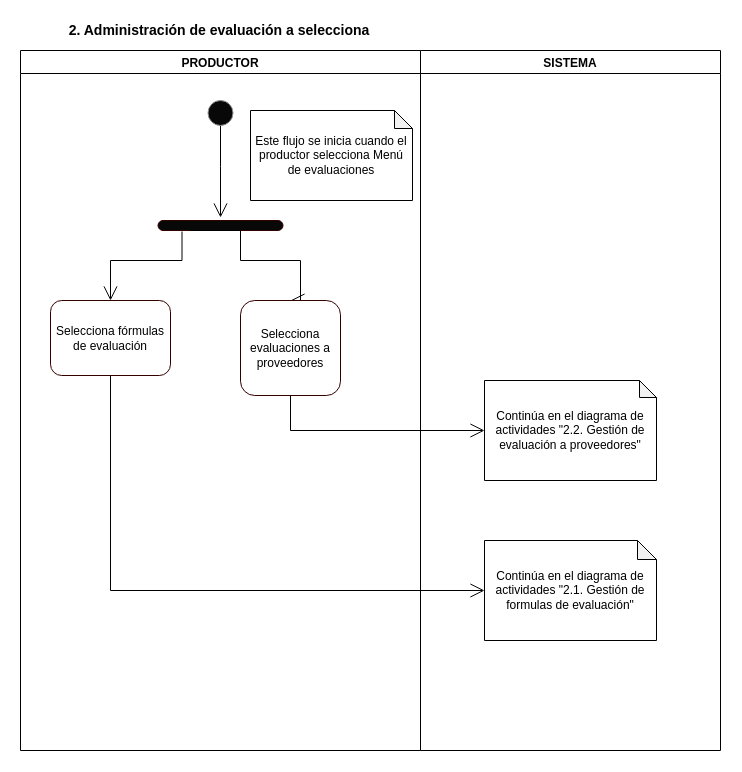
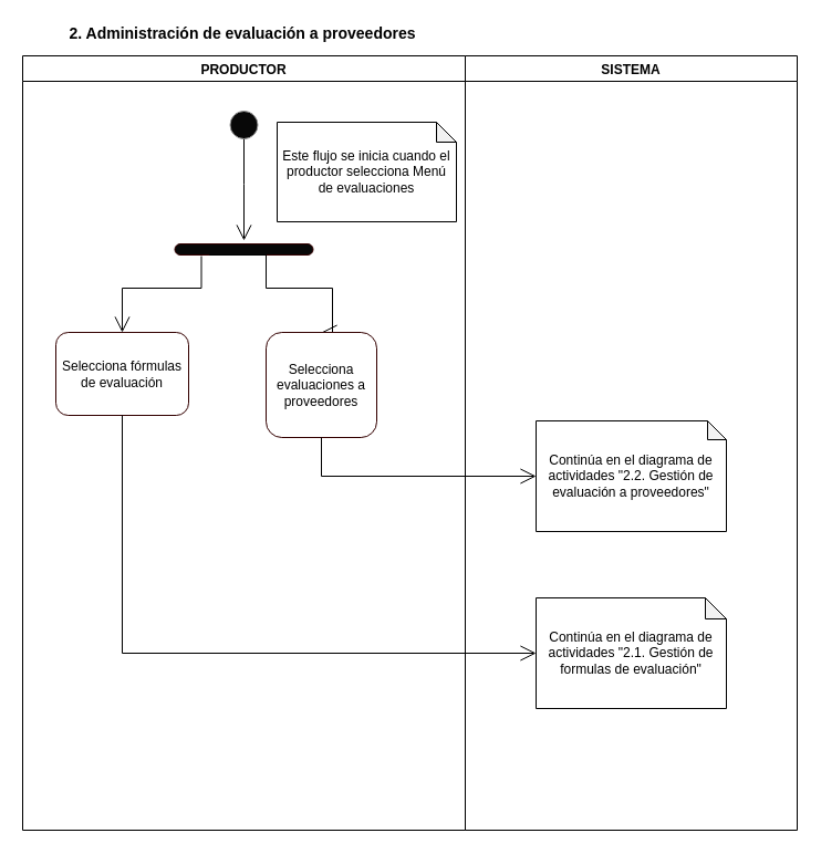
  <mxCell id="0" />
  <mxCell id="1" parent="0" />
  <mxCell id="2" value="PRODUCTOR" style="swimlane;gradientColor=none;" parent="1" vertex="1"><mxGeometry x="20" y="50" width="400" height="700" as="geometry" /></mxCell>
  <mxCell id="3" style="edgeStyle=orthogonalEdgeStyle;rounded=0;orthogonalLoop=1;jettySize=auto;html=1;endSize=12;endArrow=open;endFill=0;" parent="2" source="4" edge="1"><mxGeometry relative="1" as="geometry"><mxPoint x="200" y="167" as="targetPoint" /></mxGeometry></mxCell>
  <mxCell id="4" value="" style="ellipse;whiteSpace=wrap;html=1;aspect=fixed;strokeColor=#919191;fillColor=#080808;gradientColor=none;" parent="2" vertex="1"><mxGeometry x="187.5" y="50" width="25" height="25" as="geometry" /></mxCell>
  <mxCell id="5" value="" style="rounded=1;whiteSpace=wrap;html=1;strokeColor=#330000;fillColor=#080808;gradientColor=none;arcSize=50;" parent="2" vertex="1"><mxGeometry x="137.5" y="170" width="125" height="10" as="geometry" /></mxCell>
  <mxCell id="6" style="edgeStyle=orthogonalEdgeStyle;rounded=0;orthogonalLoop=1;jettySize=auto;html=1;exitX=0.5;exitY=0;exitDx=0;exitDy=0;entryX=0.192;entryY=1.1;entryDx=0;entryDy=0;endArrow=none;endFill=0;endSize=12;startArrow=open;startFill=0;targetPerimeterSpacing=0;startSize=12;entryPerimeter=0;" parent="2" source="7" target="5" edge="1"><mxGeometry relative="1" as="geometry" /></mxCell>
  <mxCell id="7" value="Selecciona fórmulas de evaluación" style="rounded=1;whiteSpace=wrap;html=1;strokeColor=#330000;fillColor=#FFFFFF;gradientColor=none;" parent="2" vertex="1"><mxGeometry x="30" y="250" width="120" height="75" as="geometry" /></mxCell>
  <mxCell id="8" style="edgeStyle=orthogonalEdgeStyle;rounded=0;orthogonalLoop=1;jettySize=auto;html=1;exitX=0.5;exitY=0;exitDx=0;exitDy=0;entryX=0.25;entryY=1;entryDx=0;entryDy=0;endArrow=none;endFill=0;startArrow=open;startFill=0;sourcePerimeterSpacing=0;startSize=12;" parent="2" source="9" target="5" edge="1"><mxGeometry relative="1" as="geometry"><Array as="points"><mxPoint x="280" y="210" /><mxPoint x="220" y="210" /><mxPoint x="220" y="180" /></Array></mxGeometry></mxCell>
  <mxCell id="9" value="Selecciona evaluaciones a proveedores" style="rounded=1;whiteSpace=wrap;html=1;strokeColor=#330000;fillColor=#FFFFFF;gradientColor=none;" parent="2" vertex="1"><mxGeometry x="220" y="250" width="100" height="95" as="geometry" /></mxCell>
  <mxCell id="10" value="Este flujo se inicia cuando el productor selecciona Menú de evaluaciones" style="shape=note;whiteSpace=wrap;html=1;backgroundOutline=1;darkOpacity=0.05;size=18;" parent="2" vertex="1"><mxGeometry x="230" y="60" width="162" height="90" as="geometry" /></mxCell>
  <mxCell id="11" value="SISTEMA" style="swimlane;gradientColor=none;" parent="1" vertex="1"><mxGeometry x="420" y="50" width="300" height="700" as="geometry" /></mxCell>
  <mxCell id="12" value="Continúa en el diagrama de actividades &quot;2.2. Gestión de evaluación a proveedores&quot;" style="shape=note;whiteSpace=wrap;html=1;backgroundOutline=1;darkOpacity=0.05;size=17;" parent="11" vertex="1"><mxGeometry x="64" y="330" width="172" height="100" as="geometry" /></mxCell>
  <mxCell id="13" value="Continúa en el diagrama de actividades &quot;2.1. Gestión de formulas de evaluación&quot;" style="shape=note;whiteSpace=wrap;html=1;backgroundOutline=1;darkOpacity=0.05;size=19;" parent="11" vertex="1"><mxGeometry x="64" y="490" width="172" height="100" as="geometry" /></mxCell>
  <mxCell id="14" style="edgeStyle=orthogonalEdgeStyle;rounded=0;orthogonalLoop=1;jettySize=auto;html=1;exitX=0;exitY=0.5;exitDx=0;exitDy=0;exitPerimeter=0;startArrow=open;startFill=0;startSize=12;sourcePerimeterSpacing=0;endArrow=none;endFill=0;" parent="1" source="13" target="7" edge="1"><mxGeometry relative="1" as="geometry" /></mxCell>
  <mxCell id="15" style="edgeStyle=orthogonalEdgeStyle;rounded=0;orthogonalLoop=1;jettySize=auto;html=1;exitX=0;exitY=0.5;exitDx=0;exitDy=0;exitPerimeter=0;entryX=0.5;entryY=1;entryDx=0;entryDy=0;startArrow=open;startFill=0;startSize=12;sourcePerimeterSpacing=0;endArrow=none;endFill=0;" parent="1" source="12" target="9" edge="1"><mxGeometry relative="1" as="geometry" /></mxCell>
- <mxCell id="16" value="2. Administración de evaluación a selecciona" style="text;html=1;strokeColor=none;fillColor=none;align=center;verticalAlign=middle;whiteSpace=wrap;rounded=0;fontFamily=Arial;fontStyle=1;fontSize=14;" vertex="1" parent="1"><mxGeometry x="44" y="20" width="350" height="20" as="geometry" /></mxCell>
+ <mxCell id="16" value="2. Administración de evaluación a proveedores" style="text;html=1;strokeColor=none;fillColor=none;align=center;verticalAlign=middle;whiteSpace=wrap;rounded=0;fontFamily=Arial;fontStyle=1;fontSize=14;" vertex="1" parent="1"><mxGeometry x="44" y="20" width="350" height="20" as="geometry" /></mxCell>
